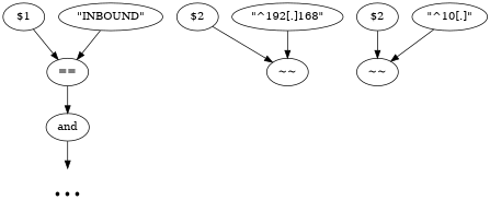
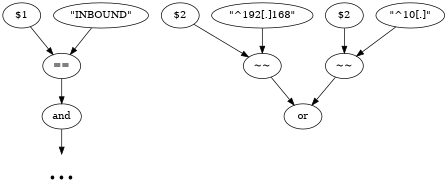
  digraph {
    rankdir=TB
    "=="
    and
    n3 [fontsize=40 label="..." shape=plaintext]
    "$1"
    "\"INBOUND\""
    n6 [label="~~"]
+   or
    n8 [label="~~"]
    n9 [label="$2"]
    "\"^10[.]\""
    n11 [label="$2"]
    "\"^192[.]168\""
    "==" -> and
    and -> n3
    "$1" -> "=="
    "\"INBOUND\"" -> "=="
+   n6 -> or
+   n8 -> or
    n9 -> n6
    "\"^10[.]\"" -> n6
    n11 -> n8
    "\"^192[.]168\"" -> n8
  }
